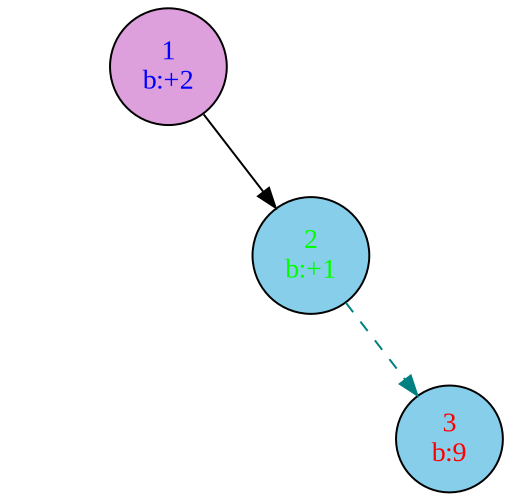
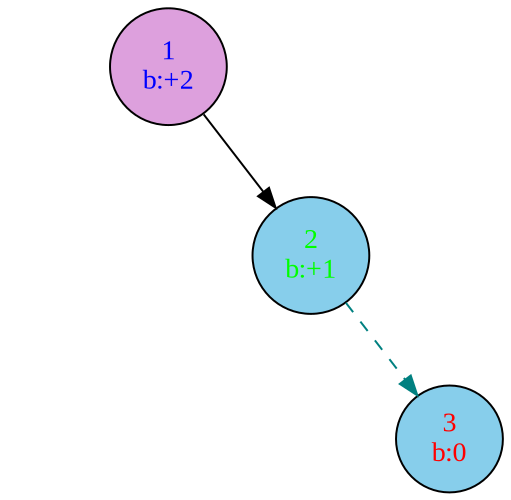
  digraph {
    fontname="Liberation Serif"
    node [fontname="Liberation Serif" shape=circle style=invis]
    edge [fontname="Liberation Serif" style=invis]
    n1 [color=black fontcolor=green label="2\nb:+1" style=filled fillcolor=skyblue]
    l1 [width=0.1]
    m1 [width=0.1]
-   n4 [color=black fontcolor=red label="3\nb:9" style=filled fillcolor=skyblue]
+   n4 [color=black fontcolor=red label="3\nb:0" style=filled fillcolor=skyblue]
    l2 [width=0.1]
    m2 [width=0.1]
    n7 [color=black fontcolor=blue label="1\nb:+2" style=filled fillcolor=plum]
    subgraph sub_1 {
      rank=same
      n1
      l1
      m1
    }
    subgraph sub_2 {
      rank=same
      n4
      l2
      m2
    }
    n1 -> n4 [color=teal style=dashed]
    n1 -> l2
    n1 -> m2
    l1 -> m1
    m1 -> n1
    l2 -> m2
    m2 -> n4
    n7 -> n1 [color=black style=solid]
    n7 -> l1
    n7 -> m1
  }
